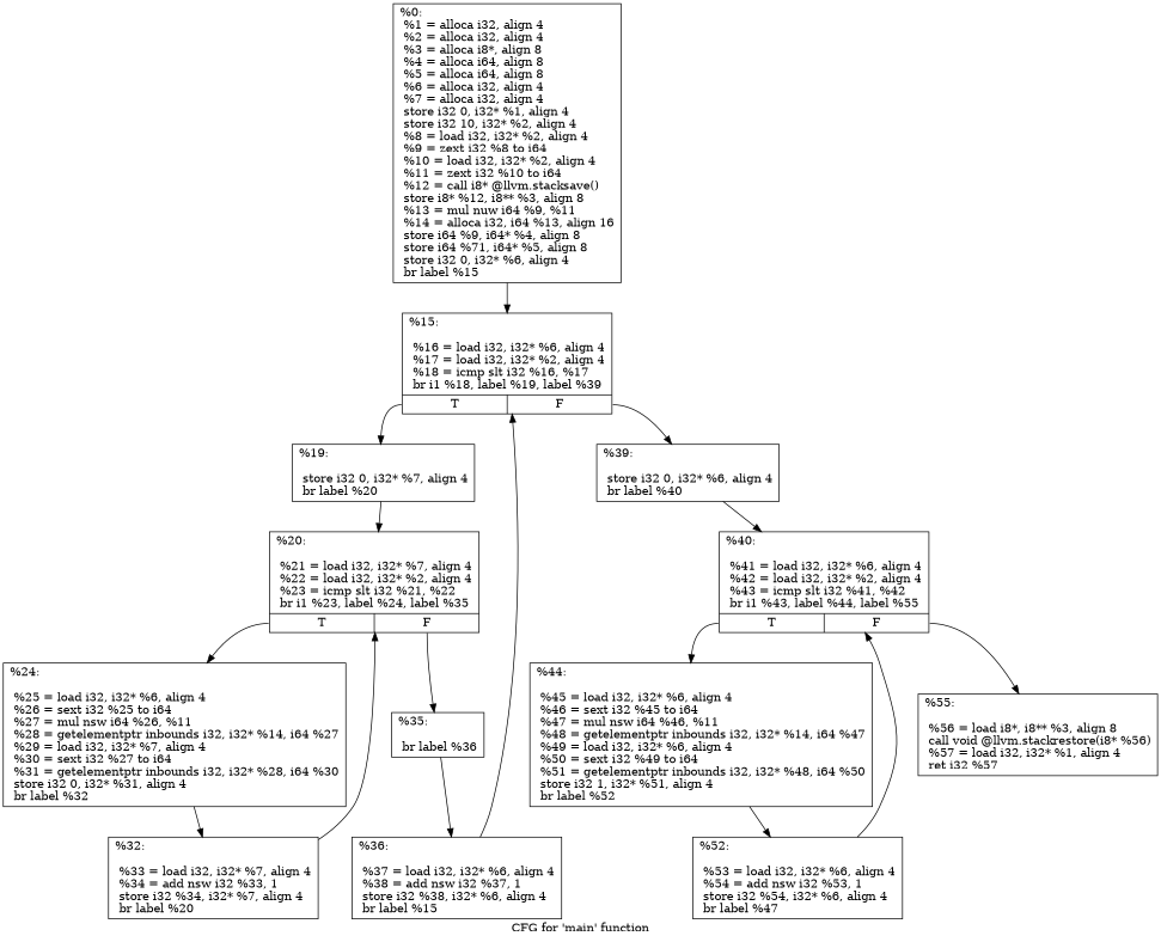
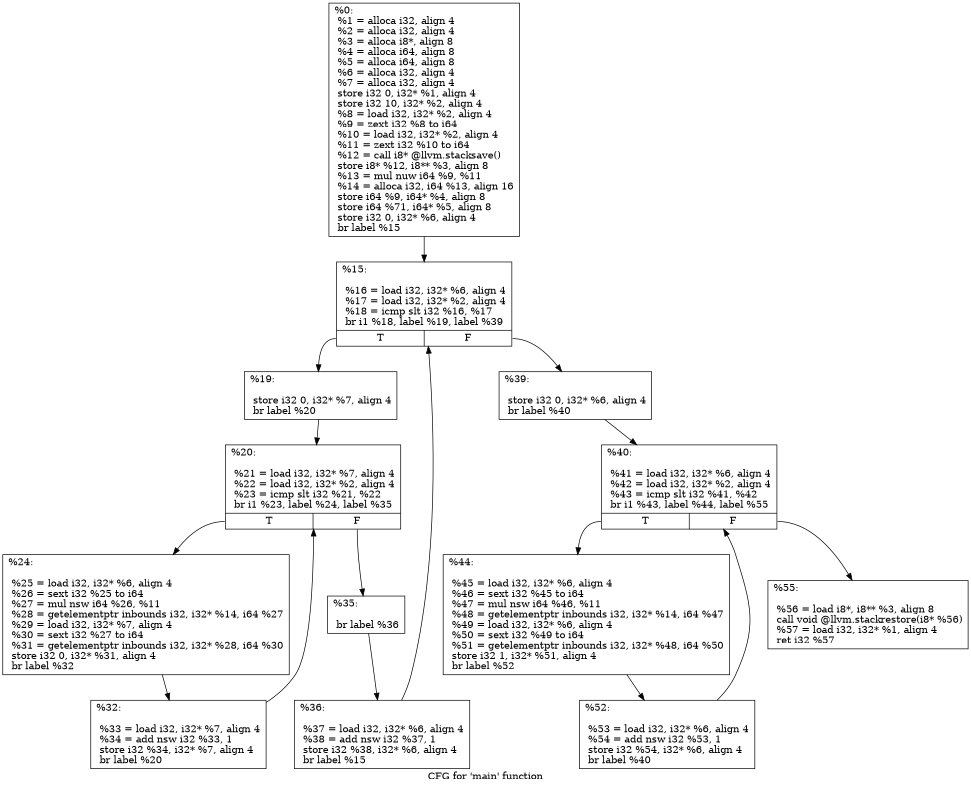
  digraph {
    label="CFG for 'main' function"
    node [shape=record]
    n1 [label="{%0:\l  %1 = alloca i32, align 4\l  %2 = alloca i32, align 4\l  %3 = alloca i8*, align 8\l  %4 = alloca i64, align 8\l  %5 = alloca i64, align 8\l  %6 = alloca i32, align 4\l  %7 = alloca i32, align 4\l  store i32 0, i32* %1, align 4\l  store i32 10, i32* %2, align 4\l  %8 = load i32, i32* %2, align 4\l  %9 = zext i32 %8 to i64\l  %10 = load i32, i32* %2, align 4\l  %11 = zext i32 %10 to i64\l  %12 = call i8* @llvm.stacksave()\l  store i8* %12, i8** %3, align 8\l  %13 = mul nuw i64 %9, %11\l  %14 = alloca i32, i64 %13, align 16\l  store i64 %9, i64* %4, align 8\l  store i64 %71, i64* %5, align 8\l  store i32 0, i32* %6, align 4\l  br label %15\l}"]
    n2 [label="{%15:\l\l  %16 = load i32, i32* %6, align 4\l  %17 = load i32, i32* %2, align 4\l  %18 = icmp slt i32 %16, %17\l  br i1 %18, label %19, label %39\l|{<s0>T|<s1>F}}"]
    n3 [label="{%19:\l\l  store i32 0, i32* %7, align 4\l  br label %20\l}"]
    n4 [label="{%39:\l\l  store i32 0, i32* %6, align 4\l  br label %40\l}"]
    n5 [label="{%20:\l\l  %21 = load i32, i32* %7, align 4\l  %22 = load i32, i32* %2, align 4\l  %23 = icmp slt i32 %21, %22\l  br i1 %23, label %24, label %35\l|{<s0>T|<s1>F}}"]
    n6 [label="{%40:\l\l  %41 = load i32, i32* %6, align 4\l  %42 = load i32, i32* %2, align 4\l  %43 = icmp slt i32 %41, %42\l  br i1 %43, label %44, label %55\l|{<s0>T|<s1>F}}"]
    n7 [label="{%24:\l\l  %25 = load i32, i32* %6, align 4\l  %26 = sext i32 %25 to i64\l  %27 = mul nsw i64 %26, %11\l  %28 = getelementptr inbounds i32, i32* %14, i64 %27\l  %29 = load i32, i32* %7, align 4\l  %30 = sext i32 %27 to i64\l  %31 = getelementptr inbounds i32, i32* %28, i64 %30\l  store i32 0, i32* %31, align 4\l  br label %32\l}"]
    n8 [label="{%35:\l\l  br label %36\l}"]
    n9 [label="{%44:\l\l  %45 = load i32, i32* %6, align 4\l  %46 = sext i32 %45 to i64\l  %47 = mul nsw i64 %46, %11\l  %48 = getelementptr inbounds i32, i32* %14, i64 %47\l  %49 = load i32, i32* %6, align 4\l  %50 = sext i32 %49 to i64\l  %51 = getelementptr inbounds i32, i32* %48, i64 %50\l  store i32 1, i32* %51, align 4\l  br label %52\l}"]
    n10 [label="{%55:\l\l  %56 = load i8*, i8** %3, align 8\l  call void @llvm.stackrestore(i8* %56)\l  %57 = load i32, i32* %1, align 4\l  ret i32 %57\l}"]
    n11 [label="{%32:\l\l  %33 = load i32, i32* %7, align 4\l  %34 = add nsw i32 %33, 1\l  store i32 %34, i32* %7, align 4\l  br label %20\l}"]
    n12 [label="{%36:\l\l  %37 = load i32, i32* %6, align 4\l  %38 = add nsw i32 %37, 1\l  store i32 %38, i32* %6, align 4\l  br label %15\l}"]
-   n13 [label="{%52:\l\l  %53 = load i32, i32* %6, align 4\l  %54 = add nsw i32 %53, 1\l  store i32 %54, i32* %6, align 4\l  br label %47\l}"]
+   n13 [label="{%52:\l\l  %53 = load i32, i32* %6, align 4\l  %54 = add nsw i32 %53, 1\l  store i32 %54, i32* %6, align 4\l  br label %40\l}"]
    n1 -> n2
    n2 -> n3 [tailport=s0]
    n2 -> n4 [tailport=s1]
    n3 -> n5
    n4 -> n6
    n5 -> n7 [tailport=s0]
    n5 -> n8 [tailport=s1]
    n6 -> n9 [tailport=s0]
    n6 -> n10 [tailport=s1]
    n7 -> n11
    n8 -> n12
    n9 -> n13
    n11 -> n5
    n12 -> n2
    n13 -> n6
  }
